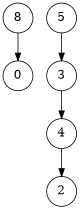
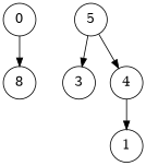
  digraph {
    node [fontsize=16 shape=circle]
    n1 [label=8]
    0
    5
    3
    4
-   2
-   n1 -> 0
+   2 [label=1]
+   0 -> n1
    5 -> 3
-   3 -> 4
+   5 -> 4
    4 -> 2
  }
